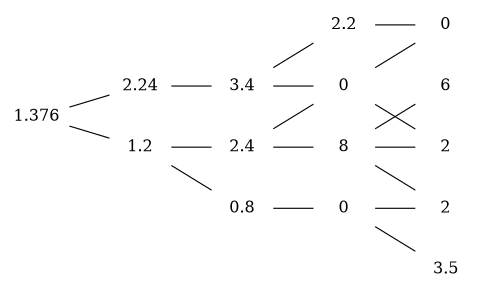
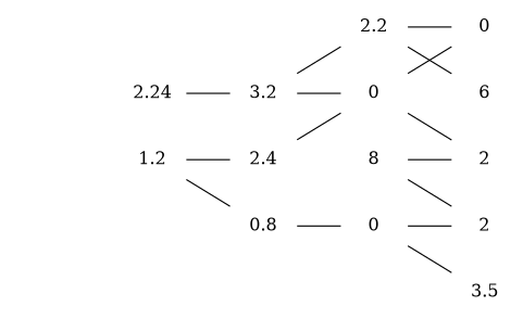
  digraph {
    rankdir=LR
    node [shape=plaintext]
    edge [arrowhead=none]
-   n1 [label=1.376]
    n2 [label=2.24]
    n3 [label=1.2]
-   n4 [label=3.4]
+   n4 [label=3.2]
    n5 [label=2.4]
    n6 [label=0.8]
    n7 [label=2.2]
    n8 [label=0]
    n9 [label=8]
    n10 [label=0]
    n11 [label=6]
    n12 [label=0]
    n13 [label=2]
    n14 [label=2]
    n15 [label=3.5]
-   n1 -> n2
-   n1 -> n3
    n2 -> n4
    n3 -> n5
    n3 -> n6
    n4 -> n7
    n4 -> n8
    n5 -> n8
-   n5 -> n9
    n6 -> n10
-   n9 -> n11
+   n7 -> n11
    n7 -> n12
    n8 -> n12
    n8 -> n13
    n9 -> n13
    n9 -> n14
    n10 -> n14
    n10 -> n15
  }
